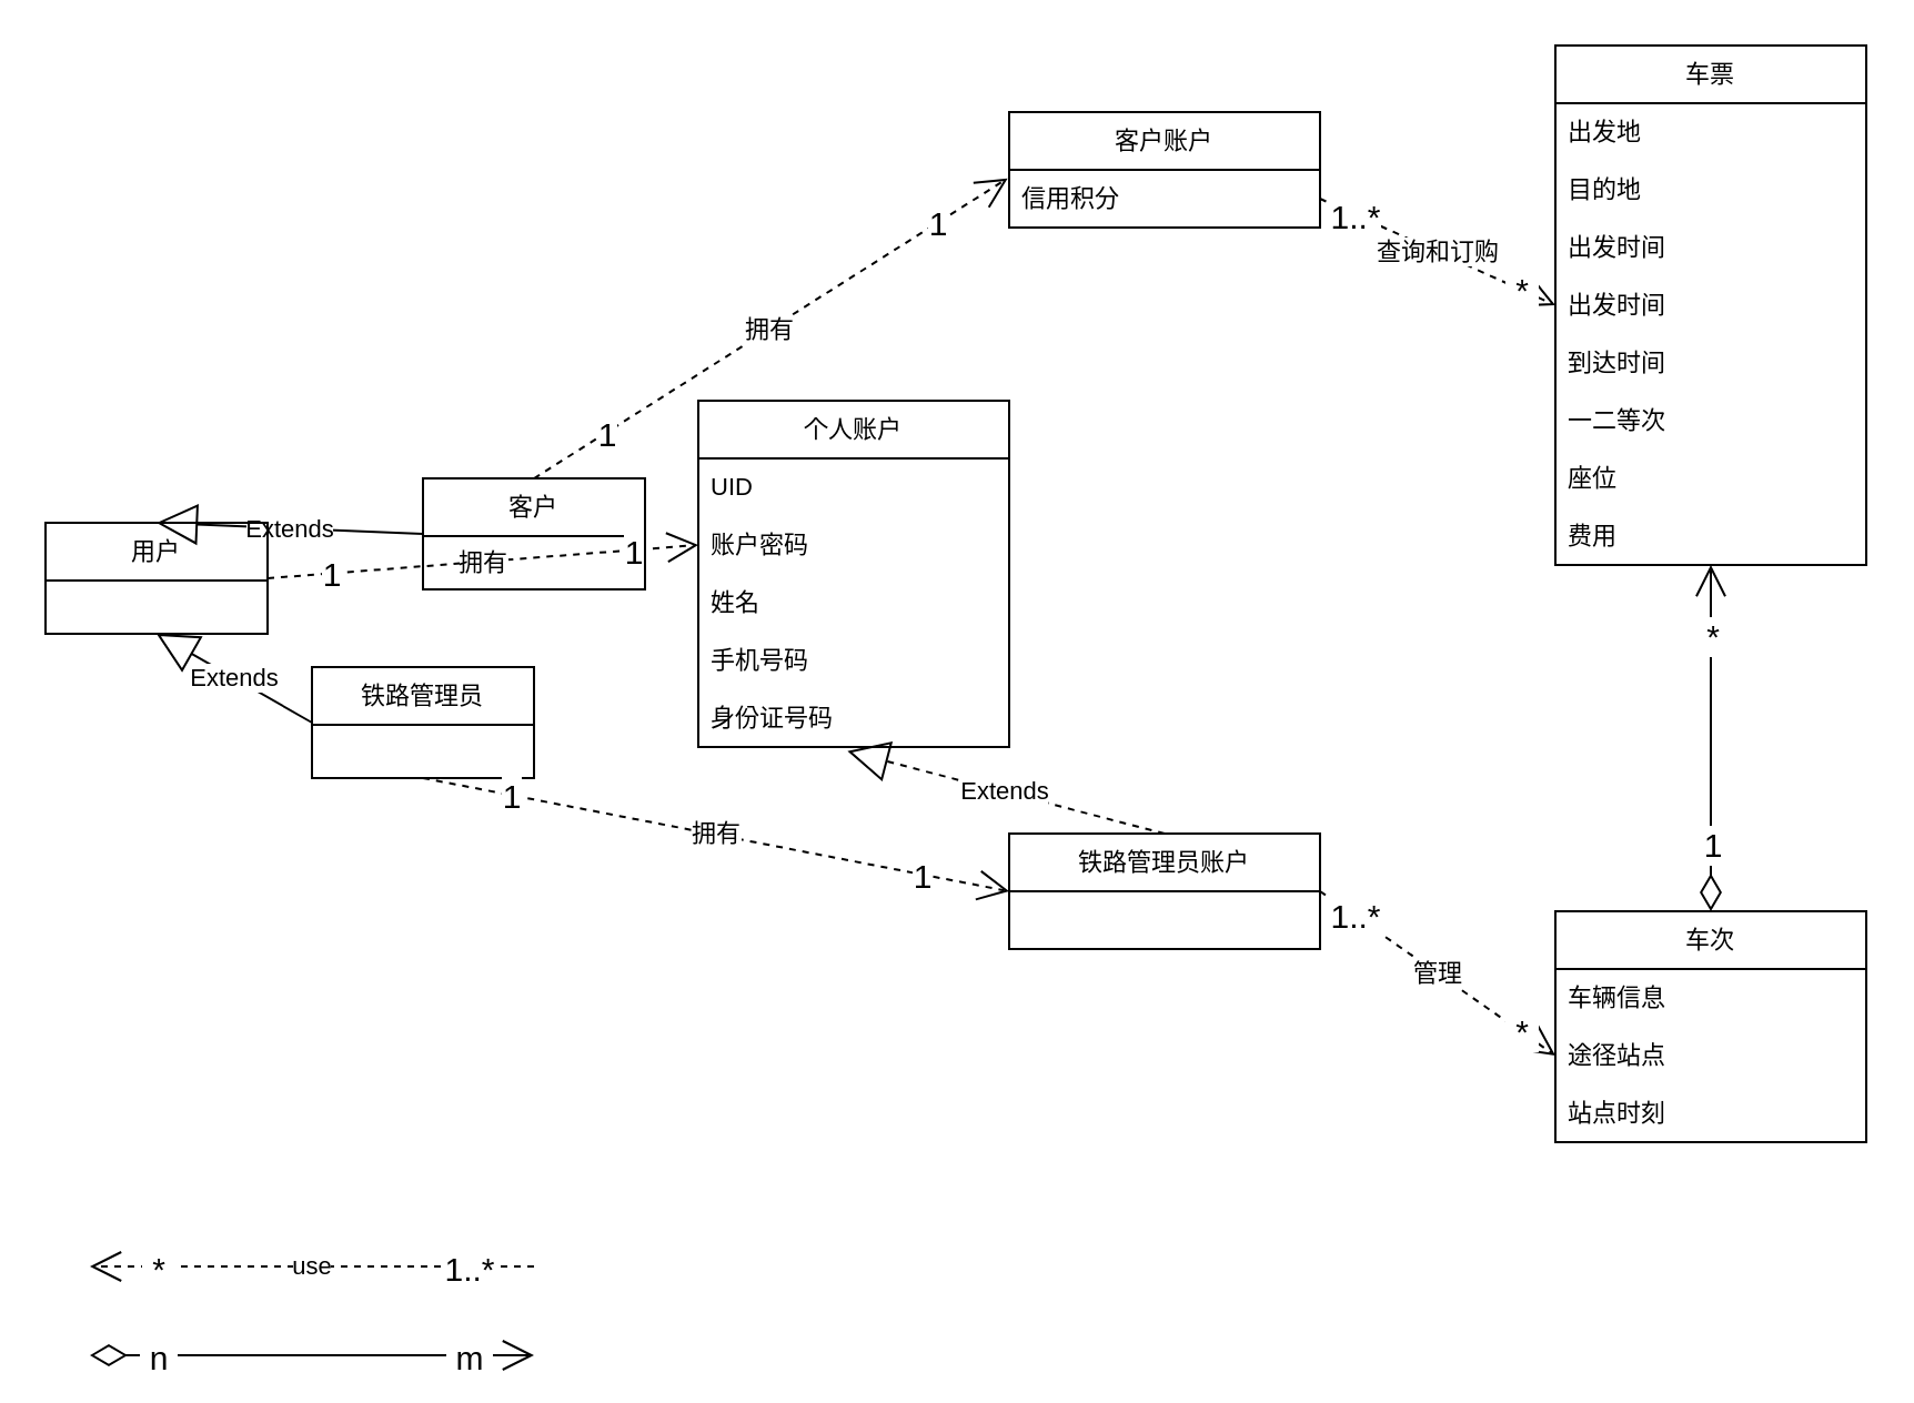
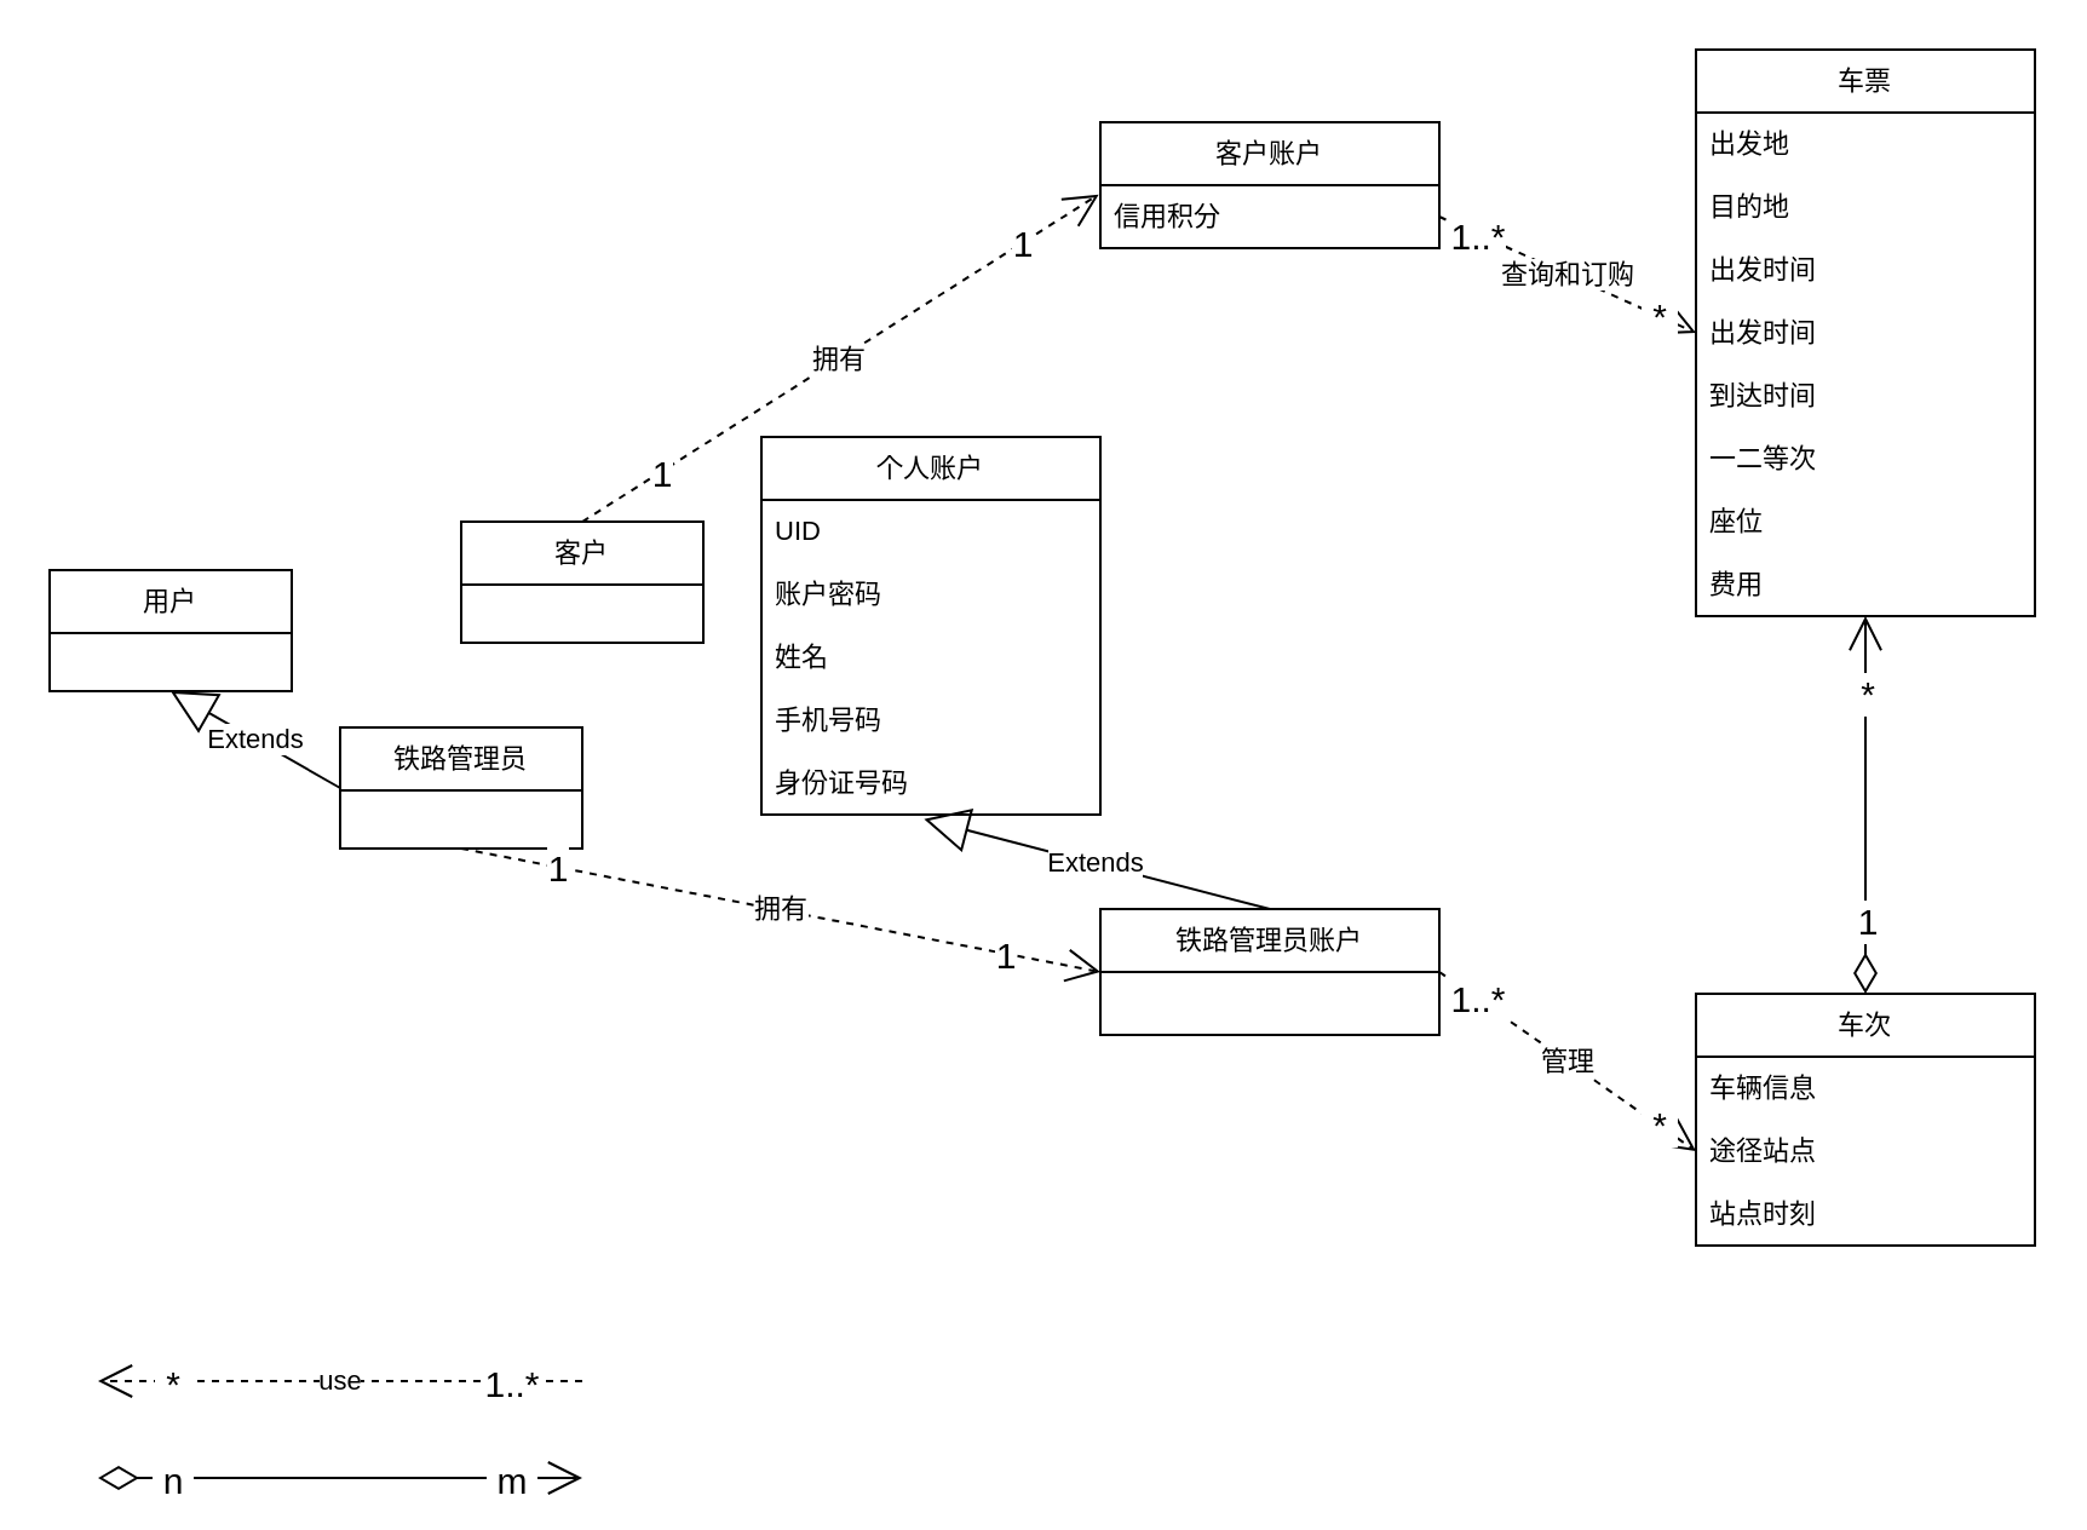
  <mxCell id="0" />
  <mxCell id="1" parent="0" />
  <mxCell id="2" value="客户" style="swimlane;fontStyle=0;childLayout=stackLayout;horizontal=1;startSize=26;fillColor=none;horizontalStack=0;resizeParent=1;resizeParentMax=0;resizeLast=0;collapsible=1;marginBottom=0;whiteSpace=wrap;html=1;fontSize=11;" vertex="1" parent="1"><mxGeometry x="190" y="215" width="100" height="50" as="geometry" /></mxCell>
  <mxCell id="3" value="铁路管理员" style="swimlane;fontStyle=0;childLayout=stackLayout;horizontal=1;startSize=26;fillColor=none;horizontalStack=0;resizeParent=1;resizeParentMax=0;resizeLast=0;collapsible=1;marginBottom=0;whiteSpace=wrap;html=1;fontSize=11;" vertex="1" parent="1"><mxGeometry x="140" y="300" width="100" height="50" as="geometry" /></mxCell>
- <mxCell id="4" value="Extends" style="endArrow=block;endSize=16;endFill=0;html=1;rounded=0;exitX=0;exitY=0.5;exitDx=0;exitDy=0;entryX=0.5;entryY=0;entryDx=0;entryDy=0;fontSize=11;" edge="1" parent="1" source="2" target="6"><mxGeometry width="160" relative="1" as="geometry"><mxPoint x="420" y="362" as="sourcePoint" /><mxPoint x="65" y="232" as="targetPoint" /><Array as="points" /></mxGeometry></mxCell>
  <mxCell id="5" value="Extends" style="endArrow=block;endSize=16;endFill=0;html=1;rounded=0;entryX=0.5;entryY=1;entryDx=0;entryDy=0;exitX=0;exitY=0.5;exitDx=0;exitDy=0;fontSize=11;" edge="1" parent="1" source="3" target="6"><mxGeometry width="160" relative="1" as="geometry"><mxPoint x="420" y="362" as="sourcePoint" /><mxPoint x="65" y="274" as="targetPoint" /><Array as="points" /></mxGeometry></mxCell>
  <mxCell id="6" value="用户" style="swimlane;fontStyle=0;childLayout=stackLayout;horizontal=1;startSize=26;fillColor=none;horizontalStack=0;resizeParent=1;resizeParentMax=0;resizeLast=0;collapsible=1;marginBottom=0;whiteSpace=wrap;html=1;fontSize=11;" vertex="1" parent="1"><mxGeometry x="20" y="235" width="100" height="50" as="geometry" /></mxCell>
  <mxCell id="7" value="个人账户" style="swimlane;fontStyle=0;childLayout=stackLayout;horizontal=1;startSize=26;fillColor=none;horizontalStack=0;resizeParent=1;resizeParentMax=0;resizeLast=0;collapsible=1;marginBottom=0;whiteSpace=wrap;html=1;fontSize=11;" vertex="1" parent="1"><mxGeometry x="314" y="180" width="140" height="156" as="geometry" /></mxCell>
  <mxCell id="8" value="UID" style="text;strokeColor=none;fillColor=none;align=left;verticalAlign=top;spacingLeft=4;spacingRight=4;overflow=hidden;rotatable=0;points=[[0,0.5],[1,0.5]];portConstraint=eastwest;whiteSpace=wrap;html=1;fontStyle=0;fontSize=11;" vertex="1" parent="7"><mxGeometry y="26" width="140" height="26" as="geometry" /></mxCell>
  <mxCell id="9" value="账户密码&lt;br style=&quot;font-size: 11px;&quot;&gt;" style="text;strokeColor=none;fillColor=none;align=left;verticalAlign=top;spacingLeft=4;spacingRight=4;overflow=hidden;rotatable=0;points=[[0,0.5],[1,0.5]];portConstraint=eastwest;whiteSpace=wrap;html=1;fontStyle=0;fontSize=11;" vertex="1" parent="7"><mxGeometry y="52" width="140" height="26" as="geometry" /></mxCell>
  <mxCell id="10" value="姓名" style="text;strokeColor=none;fillColor=none;align=left;verticalAlign=top;spacingLeft=4;spacingRight=4;overflow=hidden;rotatable=0;points=[[0,0.5],[1,0.5]];portConstraint=eastwest;whiteSpace=wrap;html=1;fontStyle=0;fontSize=11;" vertex="1" parent="7"><mxGeometry y="78" width="140" height="26" as="geometry" /></mxCell>
  <mxCell id="11" value="手机号码" style="text;strokeColor=none;fillColor=none;align=left;verticalAlign=top;spacingLeft=4;spacingRight=4;overflow=hidden;rotatable=0;points=[[0,0.5],[1,0.5]];portConstraint=eastwest;whiteSpace=wrap;html=1;fontStyle=0;fontSize=11;" vertex="1" parent="7"><mxGeometry y="104" width="140" height="26" as="geometry" /></mxCell>
  <mxCell id="12" value="身份证号码" style="text;strokeColor=none;fillColor=none;align=left;verticalAlign=top;spacingLeft=4;spacingRight=4;overflow=hidden;rotatable=0;points=[[0,0.5],[1,0.5]];portConstraint=eastwest;whiteSpace=wrap;html=1;fontStyle=0;fontSize=11;" vertex="1" parent="7"><mxGeometry y="130" width="140" height="26" as="geometry" /></mxCell>
  <mxCell id="13" value="客户账户" style="swimlane;fontStyle=0;childLayout=stackLayout;horizontal=1;startSize=26;fillColor=none;horizontalStack=0;resizeParent=1;resizeParentMax=0;resizeLast=0;collapsible=1;marginBottom=0;whiteSpace=wrap;html=1;rounded=0;swimlaneLine=1;glass=0;points=[[0,0,0,0,0],[0,0.25,0,0,0],[0,0.5,0,0,0],[0,0.75,0,0,0],[0,1,0,0,0],[0.25,0,0,0,0],[0.25,1,0,0,0],[0.5,0,0,0,0],[0.5,1,0,0,0],[0.75,0,0,0,0],[0.75,1,0,0,0],[1,0,0,0,0],[1,0.25,0,0,0],[1,0.5,0,0,0],[1,0.75,0,0,0],[1,1,0,0,0]];fontSize=11;" vertex="1" parent="1"><mxGeometry x="454" y="50" width="140" height="52" as="geometry" /></mxCell>
  <mxCell id="14" value="信用积分" style="text;strokeColor=none;fillColor=none;align=left;verticalAlign=top;spacingLeft=4;spacingRight=4;overflow=hidden;rotatable=0;points=[[0,0.5],[1,0.5]];portConstraint=eastwest;whiteSpace=wrap;html=1;fontSize=11;" vertex="1" parent="13"><mxGeometry y="26" width="140" height="26" as="geometry" /></mxCell>
  <mxCell id="15" value="铁路管理员账户" style="swimlane;fontStyle=0;childLayout=stackLayout;horizontal=1;startSize=26;fillColor=none;horizontalStack=0;resizeParent=1;resizeParentMax=0;resizeLast=0;collapsible=1;marginBottom=0;whiteSpace=wrap;html=1;fontSize=11;" vertex="1" parent="1"><mxGeometry x="454" y="375" width="140" height="52" as="geometry" /></mxCell>
  <mxCell id="16" value="车次" style="swimlane;fontStyle=0;childLayout=stackLayout;horizontal=1;startSize=26;fillColor=none;horizontalStack=0;resizeParent=1;resizeParentMax=0;resizeLast=0;collapsible=1;marginBottom=0;whiteSpace=wrap;html=1;fontSize=11;" vertex="1" parent="1"><mxGeometry x="700" y="410" width="140" height="104" as="geometry" /></mxCell>
  <mxCell id="17" value="车辆信息&lt;br style=&quot;font-size: 11px;&quot;&gt;&lt;br style=&quot;font-size: 11px;&quot;&gt;" style="text;strokeColor=none;fillColor=none;align=left;verticalAlign=top;spacingLeft=4;spacingRight=4;overflow=hidden;rotatable=0;points=[[0,0.5],[1,0.5]];portConstraint=eastwest;whiteSpace=wrap;html=1;fontSize=11;" vertex="1" parent="16"><mxGeometry y="26" width="140" height="26" as="geometry" /></mxCell>
  <mxCell id="18" value="途径站点" style="text;strokeColor=none;fillColor=none;align=left;verticalAlign=top;spacingLeft=4;spacingRight=4;overflow=hidden;rotatable=0;points=[[0,0.5],[1,0.5]];portConstraint=eastwest;whiteSpace=wrap;html=1;fontSize=11;" vertex="1" parent="16"><mxGeometry y="52" width="140" height="26" as="geometry" /></mxCell>
  <mxCell id="19" value="站点时刻" style="text;strokeColor=none;fillColor=none;align=left;verticalAlign=top;spacingLeft=4;spacingRight=4;overflow=hidden;rotatable=0;points=[[0,0.5],[1,0.5]];portConstraint=eastwest;whiteSpace=wrap;html=1;fontSize=11;" vertex="1" parent="16"><mxGeometry y="78" width="140" height="26" as="geometry" /></mxCell>
  <mxCell id="20" value="车票" style="swimlane;fontStyle=0;childLayout=stackLayout;horizontal=1;startSize=26;fillColor=none;horizontalStack=0;resizeParent=1;resizeParentMax=0;resizeLast=0;collapsible=1;marginBottom=0;whiteSpace=wrap;html=1;fontSize=11;" vertex="1" parent="1"><mxGeometry x="700" y="20" width="140" height="234" as="geometry" /></mxCell>
  <mxCell id="21" value="出发地" style="text;strokeColor=none;fillColor=none;align=left;verticalAlign=top;spacingLeft=4;spacingRight=4;overflow=hidden;rotatable=0;points=[[0,0.5],[1,0.5]];portConstraint=eastwest;whiteSpace=wrap;html=1;fontSize=11;" vertex="1" parent="20"><mxGeometry y="26" width="140" height="26" as="geometry" /></mxCell>
  <mxCell id="22" value="目的地" style="text;strokeColor=none;fillColor=none;align=left;verticalAlign=top;spacingLeft=4;spacingRight=4;overflow=hidden;rotatable=0;points=[[0,0.5],[1,0.5]];portConstraint=eastwest;whiteSpace=wrap;html=1;fontSize=11;" vertex="1" parent="20"><mxGeometry y="52" width="140" height="26" as="geometry" /></mxCell>
  <mxCell id="23" value="出发时间&lt;br style=&quot;font-size: 11px;&quot;&gt;" style="text;strokeColor=none;fillColor=none;align=left;verticalAlign=top;spacingLeft=4;spacingRight=4;overflow=hidden;rotatable=0;points=[[0,0.5],[1,0.5]];portConstraint=eastwest;whiteSpace=wrap;html=1;fontSize=11;" vertex="1" parent="20"><mxGeometry y="78" width="140" height="26" as="geometry" /></mxCell>
  <mxCell id="24" value="出发时间&lt;br style=&quot;font-size: 11px;&quot;&gt;" style="text;strokeColor=none;fillColor=none;align=left;verticalAlign=top;spacingLeft=4;spacingRight=4;overflow=hidden;rotatable=0;points=[[0,0.5],[1,0.5]];portConstraint=eastwest;whiteSpace=wrap;html=1;fontSize=11;" vertex="1" parent="20"><mxGeometry y="104" width="140" height="26" as="geometry" /></mxCell>
  <mxCell id="25" value="到达时间" style="text;strokeColor=none;fillColor=none;align=left;verticalAlign=top;spacingLeft=4;spacingRight=4;overflow=hidden;rotatable=0;points=[[0,0.5],[1,0.5]];portConstraint=eastwest;whiteSpace=wrap;html=1;fontSize=11;" vertex="1" parent="20"><mxGeometry y="130" width="140" height="26" as="geometry" /></mxCell>
  <mxCell id="26" value="一二等次" style="text;strokeColor=none;fillColor=none;align=left;verticalAlign=top;spacingLeft=4;spacingRight=4;overflow=hidden;rotatable=0;points=[[0,0.5],[1,0.5]];portConstraint=eastwest;whiteSpace=wrap;html=1;fontSize=11;" vertex="1" parent="20"><mxGeometry y="156" width="140" height="26" as="geometry" /></mxCell>
  <mxCell id="27" value="座位" style="text;strokeColor=none;fillColor=none;align=left;verticalAlign=top;spacingLeft=4;spacingRight=4;overflow=hidden;rotatable=0;points=[[0,0.5],[1,0.5]];portConstraint=eastwest;whiteSpace=wrap;html=1;fontSize=11;" vertex="1" parent="20"><mxGeometry y="182" width="140" height="26" as="geometry" /></mxCell>
  <mxCell id="28" value="费用" style="text;strokeColor=none;fillColor=none;align=left;verticalAlign=top;spacingLeft=4;spacingRight=4;overflow=hidden;rotatable=0;points=[[0,0.5],[1,0.5]];portConstraint=eastwest;whiteSpace=wrap;html=1;fontSize=11;" vertex="1" parent="20"><mxGeometry y="208" width="140" height="26" as="geometry" /></mxCell>
  <mxCell id="29" value="use" style="endArrow=open;endSize=12;dashed=1;html=1;rounded=0;fontSize=11;" edge="1" parent="1"><mxGeometry width="160" relative="1" as="geometry"><mxPoint x="240" y="570" as="sourcePoint" /><mxPoint x="40" y="570" as="targetPoint" /></mxGeometry></mxCell>
  <mxCell id="30" value="1..*" style="edgeLabel;html=1;align=center;verticalAlign=middle;resizable=0;points=[];fontSize=15;" vertex="1" connectable="0" parent="29"><mxGeometry x="-0.7" relative="1" as="geometry"><mxPoint as="offset" /></mxGeometry></mxCell>
  <mxCell id="31" value="&amp;nbsp;*&amp;nbsp;" style="edgeLabel;html=1;align=center;verticalAlign=middle;resizable=0;points=[];fontSize=15;" vertex="1" connectable="0" parent="29"><mxGeometry x="0.7" relative="1" as="geometry"><mxPoint as="offset" /></mxGeometry></mxCell>
  <mxCell id="32" value="管理" style="endArrow=open;endSize=12;dashed=1;html=1;rounded=0;fontSize=11;entryX=0;entryY=0.5;entryDx=0;entryDy=0;exitX=1;exitY=0.5;exitDx=0;exitDy=0;" edge="1" parent="1" source="15" target="18"><mxGeometry width="160" relative="1" as="geometry"><mxPoint x="260" y="440" as="sourcePoint" /><mxPoint x="60" y="440" as="targetPoint" /></mxGeometry></mxCell>
  <mxCell id="33" value="1..*" style="edgeLabel;html=1;align=center;verticalAlign=middle;resizable=0;points=[];fontSize=15;" vertex="1" connectable="0" parent="32"><mxGeometry x="-0.7" relative="1" as="geometry"><mxPoint as="offset" /></mxGeometry></mxCell>
  <mxCell id="34" value="&amp;nbsp;*&amp;nbsp;" style="edgeLabel;html=1;align=center;verticalAlign=middle;resizable=0;points=[];fontSize=15;" vertex="1" connectable="0" parent="32"><mxGeometry x="0.7" relative="1" as="geometry"><mxPoint as="offset" /></mxGeometry></mxCell>
  <mxCell id="35" value="" style="endArrow=open;html=1;endSize=12;startArrow=diamondThin;startSize=14;startFill=0;align=left;verticalAlign=bottom;rounded=0;elbow=vertical;fontSize=11;" edge="1" parent="1"><mxGeometry x="-1" y="3" relative="1" as="geometry"><mxPoint x="40" y="610" as="sourcePoint" /><mxPoint x="240" y="610" as="targetPoint" /></mxGeometry></mxCell>
  <mxCell id="36" value="&amp;nbsp;n&amp;nbsp;" style="edgeLabel;html=1;align=center;verticalAlign=middle;resizable=0;points=[];fontSize=15;" vertex="1" connectable="0" parent="35"><mxGeometry x="-0.7" relative="1" as="geometry"><mxPoint as="offset" /></mxGeometry></mxCell>
  <mxCell id="37" value="&amp;nbsp;m&amp;nbsp;" style="edgeLabel;html=1;align=center;verticalAlign=middle;resizable=0;points=[];fontSize=15;" vertex="1" connectable="0" parent="35"><mxGeometry x="0.7" relative="1" as="geometry"><mxPoint as="offset" /></mxGeometry></mxCell>
  <mxCell id="38" value="" style="endArrow=open;html=1;endSize=12;startArrow=diamondThin;startSize=14;startFill=0;align=left;verticalAlign=bottom;rounded=0;elbow=vertical;fontSize=11;exitX=0.5;exitY=0;exitDx=0;exitDy=0;" edge="1" parent="1" source="16" target="28"><mxGeometry x="-1" y="3" relative="1" as="geometry"><mxPoint x="30" y="890" as="sourcePoint" /><mxPoint x="230" y="890" as="targetPoint" /></mxGeometry></mxCell>
  <mxCell id="39" value="1" style="edgeLabel;html=1;align=center;verticalAlign=middle;resizable=0;points=[];fontSize=15;" vertex="1" connectable="0" parent="38"><mxGeometry x="-0.6" relative="1" as="geometry"><mxPoint as="offset" /></mxGeometry></mxCell>
  <mxCell id="40" value="*" style="edgeLabel;html=1;align=center;verticalAlign=middle;resizable=0;points=[];fontSize=15;" vertex="1" connectable="0" parent="38"><mxGeometry x="0.6" relative="1" as="geometry"><mxPoint as="offset" /></mxGeometry></mxCell>
  <mxCell id="41" value="拥有" style="endArrow=open;endSize=12;dashed=1;html=1;rounded=0;fontSize=11;exitX=0.5;exitY=1;exitDx=0;exitDy=0;entryX=0;entryY=0.5;entryDx=0;entryDy=0;" edge="1" parent="1" source="3" target="15"><mxGeometry width="160" relative="1" as="geometry"><mxPoint x="260" y="430" as="sourcePoint" /><mxPoint x="0" y="510" as="targetPoint" /></mxGeometry></mxCell>
  <mxCell id="42" value="1" style="edgeLabel;html=1;align=center;verticalAlign=middle;resizable=0;points=[];fontSize=15;" vertex="1" connectable="0" parent="41"><mxGeometry x="-0.7" relative="1" as="geometry"><mxPoint as="offset" /></mxGeometry></mxCell>
  <mxCell id="43" value="1" style="edgeLabel;html=1;align=center;verticalAlign=middle;resizable=0;points=[];fontSize=15;" vertex="1" connectable="0" parent="41"><mxGeometry x="0.7" relative="1" as="geometry"><mxPoint as="offset" /></mxGeometry></mxCell>
- <mxCell id="44" value="拥有" style="endArrow=open;endSize=12;dashed=1;html=1;rounded=0;fontSize=11;exitX=1;exitY=0.5;exitDx=0;exitDy=0;entryX=0;entryY=0.5;entryDx=0;entryDy=0;" edge="1" parent="1" source="6" target="9"><mxGeometry width="160" relative="1" as="geometry"><mxPoint x="200" y="360" as="sourcePoint" /><mxPoint x="400" y="456" as="targetPoint" /></mxGeometry></mxCell>
- <mxCell id="45" value="1" style="edgeLabel;html=1;align=center;verticalAlign=middle;resizable=0;points=[];fontSize=15;" vertex="1" connectable="0" parent="44"><mxGeometry x="-0.7" relative="1" as="geometry"><mxPoint as="offset" /></mxGeometry></mxCell>
- <mxCell id="46" value="1" style="edgeLabel;html=1;align=center;verticalAlign=middle;resizable=0;points=[];fontSize=15;" vertex="1" connectable="0" parent="44"><mxGeometry x="0.7" relative="1" as="geometry"><mxPoint as="offset" /></mxGeometry></mxCell>
  <mxCell id="47" value="拥有" style="endArrow=open;endSize=12;dashed=1;html=1;rounded=0;fontSize=11;exitX=0.5;exitY=0;exitDx=0;exitDy=0;entryX=-0.005;entryY=0.148;entryDx=0;entryDy=0;entryPerimeter=0;" edge="1" parent="1" source="2" target="14"><mxGeometry width="160" relative="1" as="geometry"><mxPoint x="130" y="255" as="sourcePoint" /><mxPoint x="324" y="265" as="targetPoint" /></mxGeometry></mxCell>
  <mxCell id="48" value="1" style="edgeLabel;html=1;align=center;verticalAlign=middle;resizable=0;points=[];fontSize=15;" vertex="1" connectable="0" parent="47"><mxGeometry x="-0.7" relative="1" as="geometry"><mxPoint as="offset" /></mxGeometry></mxCell>
  <mxCell id="49" value="1" style="edgeLabel;html=1;align=center;verticalAlign=middle;resizable=0;points=[];fontSize=15;" vertex="1" connectable="0" parent="47"><mxGeometry x="0.7" relative="1" as="geometry"><mxPoint as="offset" /></mxGeometry></mxCell>
- <mxCell id="50" value="Extends" style="endArrow=block;endSize=16;endFill=0;html=1;rounded=0;exitX=0.5;exitY=0;exitDx=0;exitDy=0;entryX=0.48;entryY=1.071;entryDx=0;entryDy=0;fontSize=11;entryPerimeter=0;dashed=1;" edge="1" parent="1" source="15" target="12"><mxGeometry width="160" relative="1" as="geometry"><mxPoint x="534" y="112" as="sourcePoint" /><mxPoint x="394" y="200" as="targetPoint" /><Array as="points" /></mxGeometry></mxCell>
+ <mxCell id="50" value="Extends" style="endArrow=block;endSize=16;endFill=0;html=1;rounded=0;exitX=0.5;exitY=0;exitDx=0;exitDy=0;entryX=0.48;entryY=1.071;entryDx=0;entryDy=0;fontSize=11;entryPerimeter=0;" edge="1" parent="1" source="15" target="12"><mxGeometry width="160" relative="1" as="geometry"><mxPoint x="534" y="112" as="sourcePoint" /><mxPoint x="394" y="200" as="targetPoint" /><Array as="points" /></mxGeometry></mxCell>
  <mxCell id="51" value="查询和订购" style="endArrow=open;endSize=12;dashed=1;html=1;rounded=0;fontSize=11;entryX=0;entryY=0.5;entryDx=0;entryDy=0;exitX=1;exitY=0.5;exitDx=0;exitDy=0;" edge="1" parent="1" source="14" target="24"><mxGeometry width="160" relative="1" as="geometry"><mxPoint x="250" y="580" as="sourcePoint" /><mxPoint x="50" y="580" as="targetPoint" /></mxGeometry></mxCell>
  <mxCell id="52" value="1..*" style="edgeLabel;html=1;align=center;verticalAlign=middle;resizable=0;points=[];fontSize=15;" vertex="1" connectable="0" parent="51"><mxGeometry x="-0.7" relative="1" as="geometry"><mxPoint as="offset" /></mxGeometry></mxCell>
  <mxCell id="53" value="&amp;nbsp;*&amp;nbsp;" style="edgeLabel;html=1;align=center;verticalAlign=middle;resizable=0;points=[];fontSize=15;" vertex="1" connectable="0" parent="51"><mxGeometry x="0.7" relative="1" as="geometry"><mxPoint as="offset" /></mxGeometry></mxCell>
